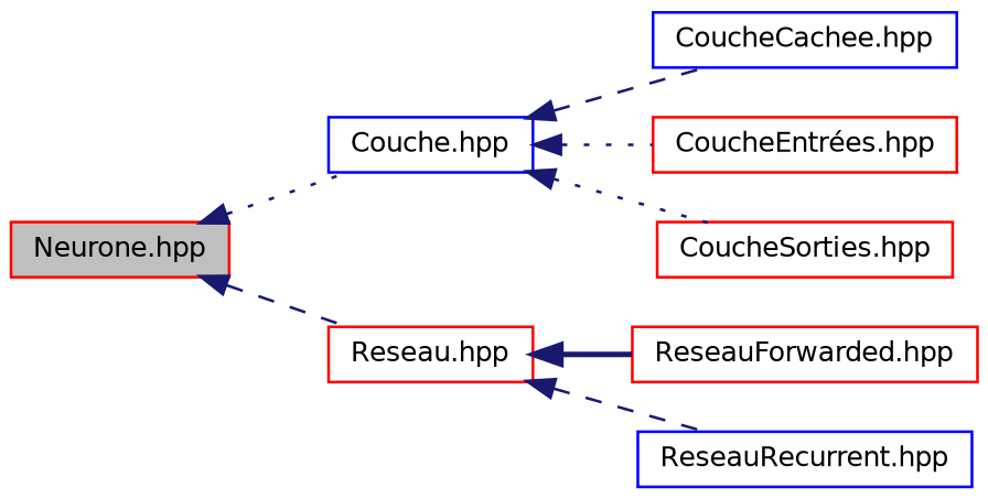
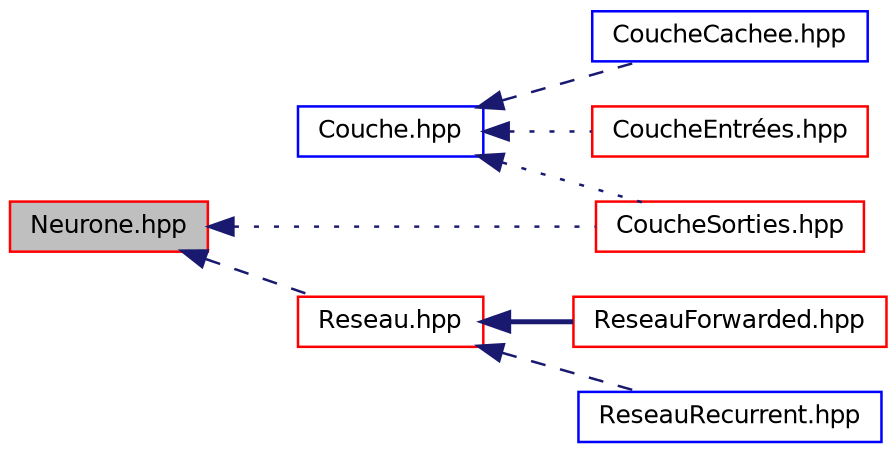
  digraph {
    rankdir=LR
    node [color=red fillcolor=white fontname=Helvetica fontsize=10 shape=record style=filled]
    edge [color=midnightblue dir=back fontname=Helvetica fontsize=10 labelfontname=Helvetica labelfontsize=10 style=dotted]
    n1 [fillcolor=grey75 fontcolor=black height=0.2 label="Neurone.hpp" width=0.4]
    n2 [color=blue height=0.2 label="Couche.hpp" width=0.4]
    n3 [height=0.2 label="Reseau.hpp" width=0.4]
    n4 [color=blue height=0.2 label="CoucheCachee.hpp" width=0.4]
    n5 [height=0.2 label="CoucheEntrées.hpp" width=0.4]
    n6 [height=0.2 label="CoucheSorties.hpp" width=0.4]
    n7 [height=0.2 label="ReseauForwarded.hpp" width=0.4]
    n8 [color=blue height=0.2 label="ReseauRecurrent.hpp" width=0.4]
-   n1 -> n2
+   n1 -> n6
    n1 -> n3 [style=dashed]
    n2 -> n4 [style=dashed]
    n2 -> n5
    n2 -> n6
    n3 -> n7 [style=bold]
    n3 -> n8 [style=dashed]
  }
